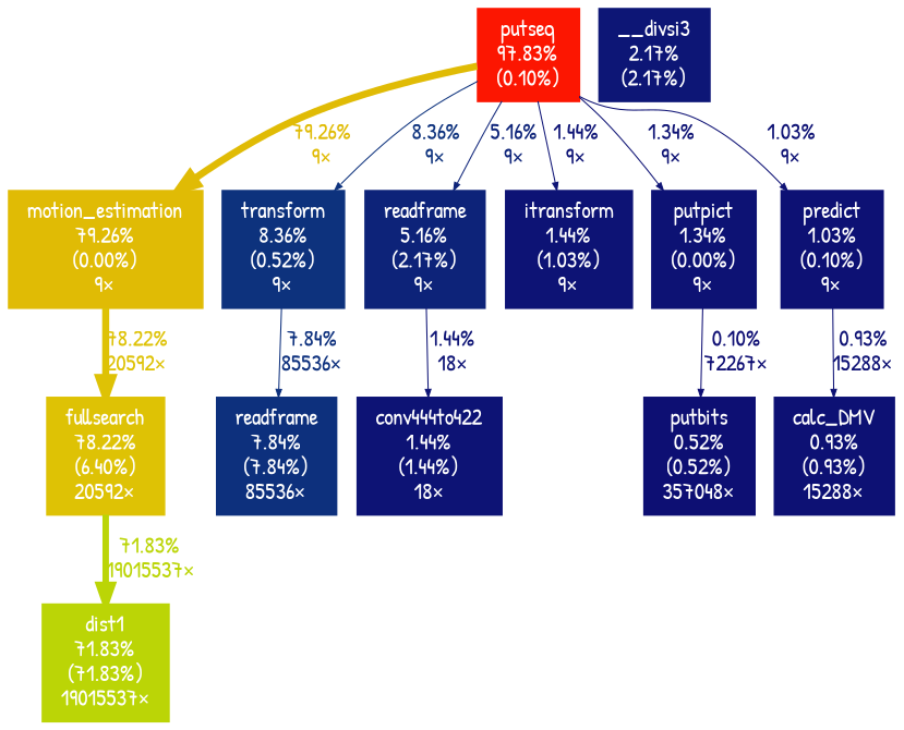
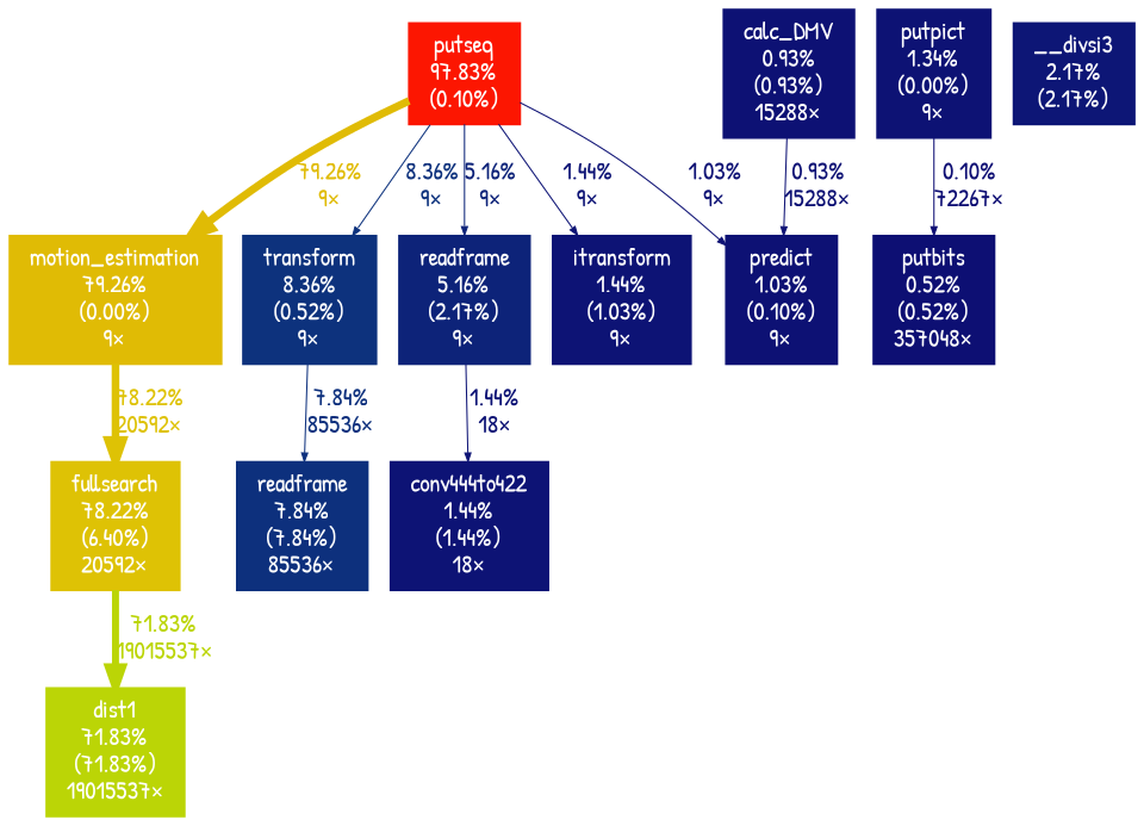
  digraph {
    fontname="Patrick Hand"
    nodesep=0.125
    ranksep=0.25
    node [color="#0d1375" fontcolor="#ffffff" fontname="Patrick Hand" fontsize=10.00 shape=box style=filled]
    edge [arrowsize=0.35 color="#0d1375" fontcolor="#0d1375" fontname="Patrick Hand" fontsize=10.00 labeldistance=0.50 penwidth=0.50]
    n1 [color="#fc1601" height=0 label="putseq\n97.83%\n(0.10%)" width=0]
    n2 [color="#e0bb05" height=0 label="motion_estimation\n79.26%\n(0.00%)\n9×" width=0]
    n3 [color="#0d327d" height=0 label="transform\n8.36%\n(0.52%)\n9×" width=0]
    n4 [color="#0d2379" height=0 label="readframe\n5.16%\n(2.17%)\n9×" width=0]
    n5 [height=0 label="itransform\n1.44%\n(1.03%)\n9×" width=0]
    n6 [color="#0d1274" height=0 label="putpict\n1.34%\n(0.00%)\n9×" width=0]
    n7 [color="#0d1174" height=0 label="predict\n1.03%\n(0.10%)\n9×" width=0]
    n8 [color="#dec205" height=0 label="fullsearch\n78.22%\n(6.40%)\n20592×" width=0]
    n9 [color="#0d307d" height=0 label="readframe\n7.84%\n(7.84%)\n85536×" width=0]
    n10 [height=0 label="conv444to422\n1.44%\n(1.44%)\n18×" width=0]
    n11 [color="#0d0f73" height=0 label="putbits\n0.52%\n(0.52%)\n357048×" width=0]
    n12 [color="#0d1174" height=0 label="calc_DMV\n0.93%\n(0.93%)\n15288×" width=0]
    n13 [color="#bbd506" height=0 label="dist1\n71.83%\n(71.83%)\n19015537×" width=0]
    n14 [color="#0d1676" height=0 label="__divsi3\n2.17%\n(2.17%)" width=0]
    n1 -> n2 [arrowsize=0.89 color="#e0bb05" fontcolor="#e0bb05" label="79.26%\n9×" labeldistance=3.17 penwidth=3.17]
    n1 -> n3 [color="#0d327d" fontcolor="#0d327d" label="8.36%\n9×"]
    n1 -> n4 [color="#0d2379" fontcolor="#0d2379" label="5.16%\n9×"]
    n1 -> n5 [label="1.44%\n9×"]
-   n1 -> n6 [color="#0d1274" fontcolor="#0d1274" label="1.34%\n9×"]
    n1 -> n7 [color="#0d1174" fontcolor="#0d1174" label="1.03%\n9×"]
    n2 -> n8 [arrowsize=0.88 color="#dec205" fontcolor="#dec205" label="78.22%\n20592×" labeldistance=3.13 penwidth=3.13]
    n3 -> n9 [color="#0d307d" fontcolor="#0d307d" label="7.84%\n85536×"]
    n4 -> n10 [label="1.44%\n18×"]
    n6 -> n11 [color="#0d0d73" fontcolor="#0d0d73" label="0.10%\n72267×"]
-   n7 -> n12 [color="#0d1174" fontcolor="#0d1174" label="0.93%\n15288×"]
+   n12 -> n7 [color="#0d1174" fontcolor="#0d1174" label="0.93%\n15288×"]
    n8 -> n13 [arrowsize=0.85 color="#bbd506" fontcolor="#bbd506" label="71.83%\n19015537×" labeldistance=2.87 penwidth=2.87]
  }
